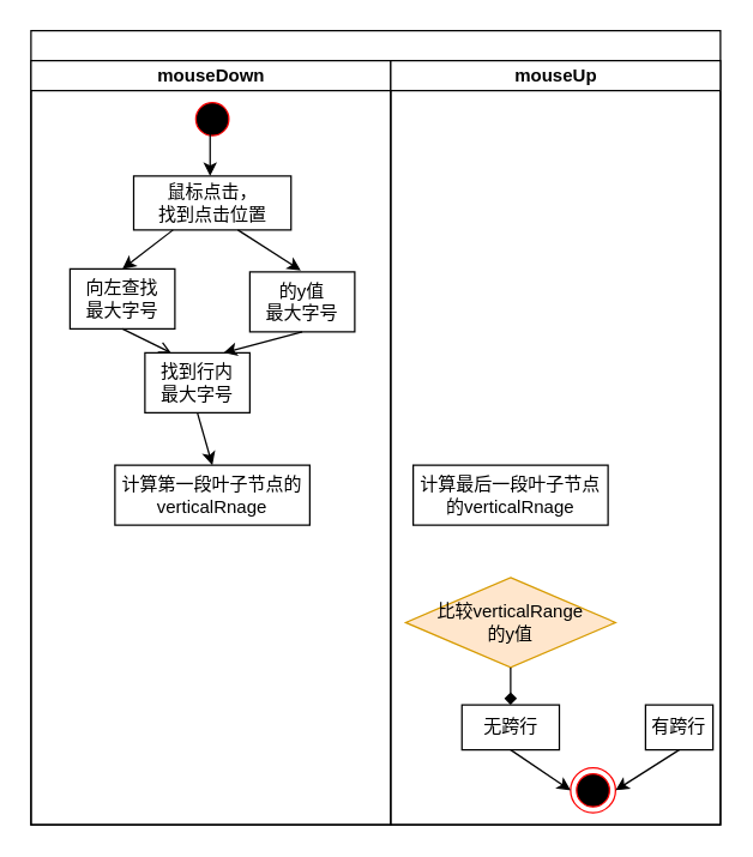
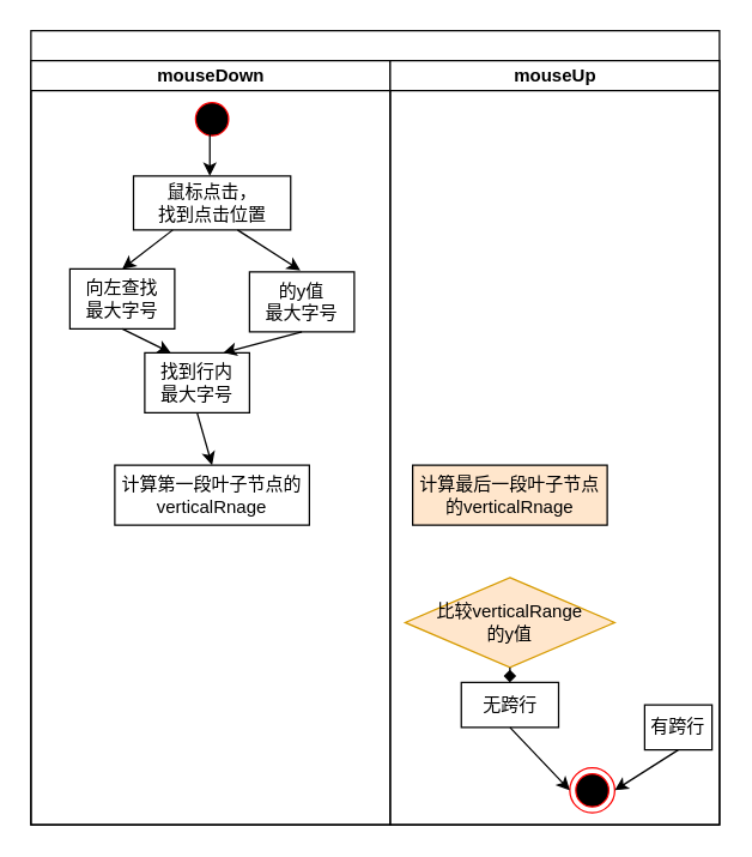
  <mxCell id="0" />
  <mxCell id="1" parent="0" />
  <mxCell id="2" value="" style="swimlane;html=1;childLayout=stackLayout;startSize=20;rounded=0;shadow=0;labelBackgroundColor=none;strokeWidth=1;fontFamily=Verdana;fontSize=8;align=center;" parent="1" vertex="1"><mxGeometry x="20" y="20" width="460" height="530" as="geometry"><mxRectangle x="-100" y="60" width="50" height="40" as="alternateBounds" /></mxGeometry></mxCell>
  <mxCell id="3" value="mouseDown" style="swimlane;html=1;startSize=20;" parent="2" vertex="1"><mxGeometry y="20" width="240" height="510" as="geometry" /></mxCell>
  <mxCell id="4" value="" style="ellipse;html=1;shape=startState;fillColor=#000000;strokeColor=#ff0000;" vertex="1" parent="3"><mxGeometry x="106" y="24" width="30" height="30" as="geometry" /></mxCell>
  <mxCell id="5" value="鼠标点击，&lt;br&gt;找到点击位置" style="rounded=0;whiteSpace=wrap;html=1;" vertex="1" parent="3"><mxGeometry x="68.5" y="77" width="105" height="36" as="geometry" /></mxCell>
  <mxCell id="6" value="向左查找&lt;br&gt;最大字号" style="rounded=0;whiteSpace=wrap;html=1;" vertex="1" parent="3"><mxGeometry x="26" y="139" width="70" height="40" as="geometry" /></mxCell>
  <mxCell id="7" value="的y值&lt;br&gt;最大字号" style="rounded=0;whiteSpace=wrap;html=1;" vertex="1" parent="3"><mxGeometry x="146" y="141" width="70" height="40" as="geometry" /></mxCell>
  <mxCell id="8" value="找到行内&lt;br&gt;最大字号" style="rounded=0;whiteSpace=wrap;html=1;" vertex="1" parent="3"><mxGeometry x="76" y="195" width="70" height="40" as="geometry" /></mxCell>
  <mxCell id="9" value="计算第一段叶子节点的verticalRnage" style="rounded=0;whiteSpace=wrap;html=1;" vertex="1" parent="3"><mxGeometry x="56" y="270" width="130" height="40" as="geometry" /></mxCell>
  <mxCell id="10" value="" style="endArrow=classic;html=1;" edge="1" parent="3"><mxGeometry width="50" height="50" relative="1" as="geometry"><mxPoint x="119.5" y="47" as="sourcePoint" /><mxPoint x="119.5" y="77" as="targetPoint" /></mxGeometry></mxCell>
  <mxCell id="11" value="" style="endArrow=classic;html=1;exitX=0.25;exitY=1;exitDx=0;exitDy=0;entryX=0.5;entryY=0;entryDx=0;entryDy=0;" edge="1" parent="3" source="5" target="6"><mxGeometry width="50" height="50" relative="1" as="geometry"><mxPoint x="180" y="260" as="sourcePoint" /><mxPoint x="230" y="210" as="targetPoint" /></mxGeometry></mxCell>
- <mxCell id="12" value="" style="endArrow=open;html=1;exitX=0.5;exitY=1;exitDx=0;exitDy=0;entryX=0.25;entryY=0;entryDx=0;entryDy=0;" edge="1" parent="3" source="6" target="8"><mxGeometry width="50" height="50" relative="1" as="geometry"><mxPoint x="180" y="260" as="sourcePoint" /><mxPoint x="230" y="210" as="targetPoint" /></mxGeometry></mxCell>
+ <mxCell id="12" value="" style="endArrow=classic;html=1;exitX=0.5;exitY=1;exitDx=0;exitDy=0;entryX=0.25;entryY=0;entryDx=0;entryDy=0;" edge="1" parent="3" source="6" target="8"><mxGeometry width="50" height="50" relative="1" as="geometry"><mxPoint x="180" y="260" as="sourcePoint" /><mxPoint x="230" y="210" as="targetPoint" /></mxGeometry></mxCell>
  <mxCell id="13" value="" style="endArrow=classic;html=1;exitX=0.5;exitY=1;exitDx=0;exitDy=0;entryX=0.75;entryY=0;entryDx=0;entryDy=0;" edge="1" parent="3" source="7" target="8"><mxGeometry width="50" height="50" relative="1" as="geometry"><mxPoint x="180" y="260" as="sourcePoint" /><mxPoint x="230" y="210" as="targetPoint" /></mxGeometry></mxCell>
  <mxCell id="14" value="" style="endArrow=classic;html=1;exitX=0.5;exitY=1;exitDx=0;exitDy=0;entryX=0.5;entryY=0;entryDx=0;entryDy=0;" edge="1" parent="3" source="8" target="9"><mxGeometry width="50" height="50" relative="1" as="geometry"><mxPoint x="180" y="260" as="sourcePoint" /><mxPoint x="230" y="210" as="targetPoint" /></mxGeometry></mxCell>
  <mxCell id="15" value="mouseUp" style="swimlane;html=1;startSize=20;" parent="2" vertex="1"><mxGeometry x="240" y="20" width="220" height="510" as="geometry" /></mxCell>
- <mxCell id="16" value="计算最后一段叶子节点的verticalRnage" style="rounded=0;whiteSpace=wrap;html=1;" vertex="1" parent="15"><mxGeometry x="15" y="270" width="130" height="40" as="geometry" /></mxCell>
+ <mxCell id="16" value="计算最后一段叶子节点的verticalRnage" style="rounded=0;whiteSpace=wrap;html=1;fillColor=#ffe6cc;" vertex="1" parent="15"><mxGeometry x="15" y="270" width="130" height="40" as="geometry" /></mxCell>
  <mxCell id="17" value="&lt;span&gt;比较verticalRange&lt;br&gt;的y值&lt;/span&gt;" style="rhombus;whiteSpace=wrap;html=1;fillColor=#ffe6cc;strokeColor=#d79b00;" vertex="1" parent="15"><mxGeometry x="10" y="345" width="140" height="60" as="geometry" /></mxCell>
  <mxCell id="18" value="有跨行" style="rounded=0;whiteSpace=wrap;html=1;" vertex="1" parent="15"><mxGeometry x="170" y="430" width="45" height="30" as="geometry" /></mxCell>
- <mxCell id="19" value="无跨行" style="rounded=0;whiteSpace=wrap;html=1;" vertex="1" parent="15"><mxGeometry x="47.5" y="430" width="65" height="30" as="geometry" /></mxCell>
+ <mxCell id="19" value="无跨行" style="rounded=0;whiteSpace=wrap;html=1;" vertex="1" parent="15"><mxGeometry x="47.5" y="415" width="65" height="30" as="geometry" /></mxCell>
  <mxCell id="20" value="" style="ellipse;html=1;shape=endState;fillColor=#000000;strokeColor=#ff0000;" vertex="1" parent="15"><mxGeometry x="120" y="472" width="30" height="30" as="geometry" /></mxCell>
  <mxCell id="21" value="" style="endArrow=diamond;html=1;entryX=0.5;entryY=0;entryDx=0;entryDy=0;exitX=0.5;exitY=1;exitDx=0;exitDy=0;" edge="1" parent="15" source="17" target="19"><mxGeometry width="50" height="50" relative="1" as="geometry"><mxPoint x="80" y="410" as="sourcePoint" /><mxPoint x="-10" y="210" as="targetPoint" /></mxGeometry></mxCell>
  <mxCell id="22" value="" style="endArrow=classic;html=1;entryX=1;entryY=0.5;entryDx=0;entryDy=0;exitX=0.5;exitY=1;exitDx=0;exitDy=0;" edge="1" parent="15" source="18" target="20"><mxGeometry width="50" height="50" relative="1" as="geometry"><mxPoint x="-60" y="260" as="sourcePoint" /><mxPoint x="-10" y="210" as="targetPoint" /></mxGeometry></mxCell>
  <mxCell id="23" value="" style="endArrow=classic;html=1;entryX=0;entryY=0.5;entryDx=0;entryDy=0;exitX=0.5;exitY=1;exitDx=0;exitDy=0;" edge="1" parent="15" source="19" target="20"><mxGeometry width="50" height="50" relative="1" as="geometry"><mxPoint x="-60" y="260" as="sourcePoint" /><mxPoint x="-10" y="210" as="targetPoint" /></mxGeometry></mxCell>
  <mxCell id="24" value="" style="endArrow=classic;html=1;exitX=0.662;exitY=1;exitDx=0;exitDy=0;exitPerimeter=0;" edge="1" parent="1" source="5"><mxGeometry width="50" height="50" relative="1" as="geometry"><mxPoint x="230" y="230" as="sourcePoint" /><mxPoint x="200" y="180" as="targetPoint" /></mxGeometry></mxCell>
